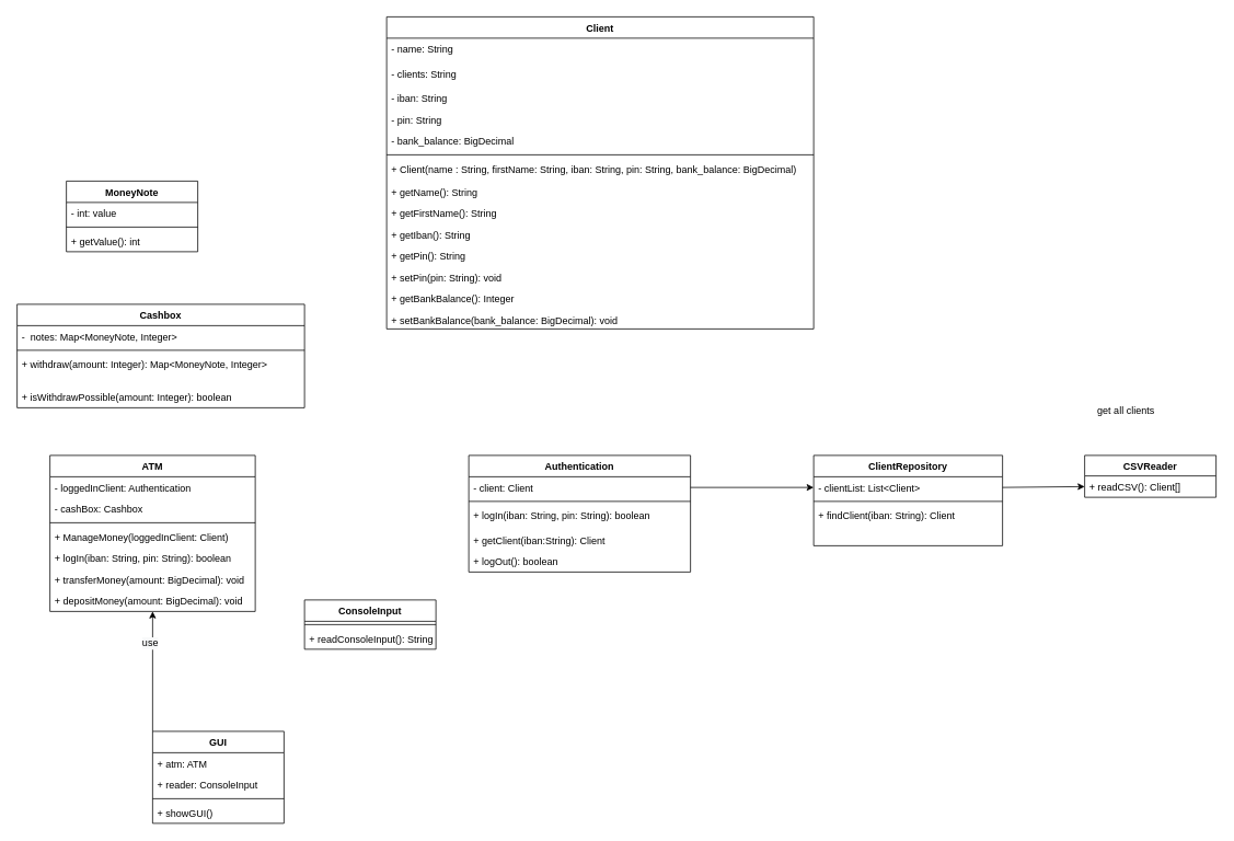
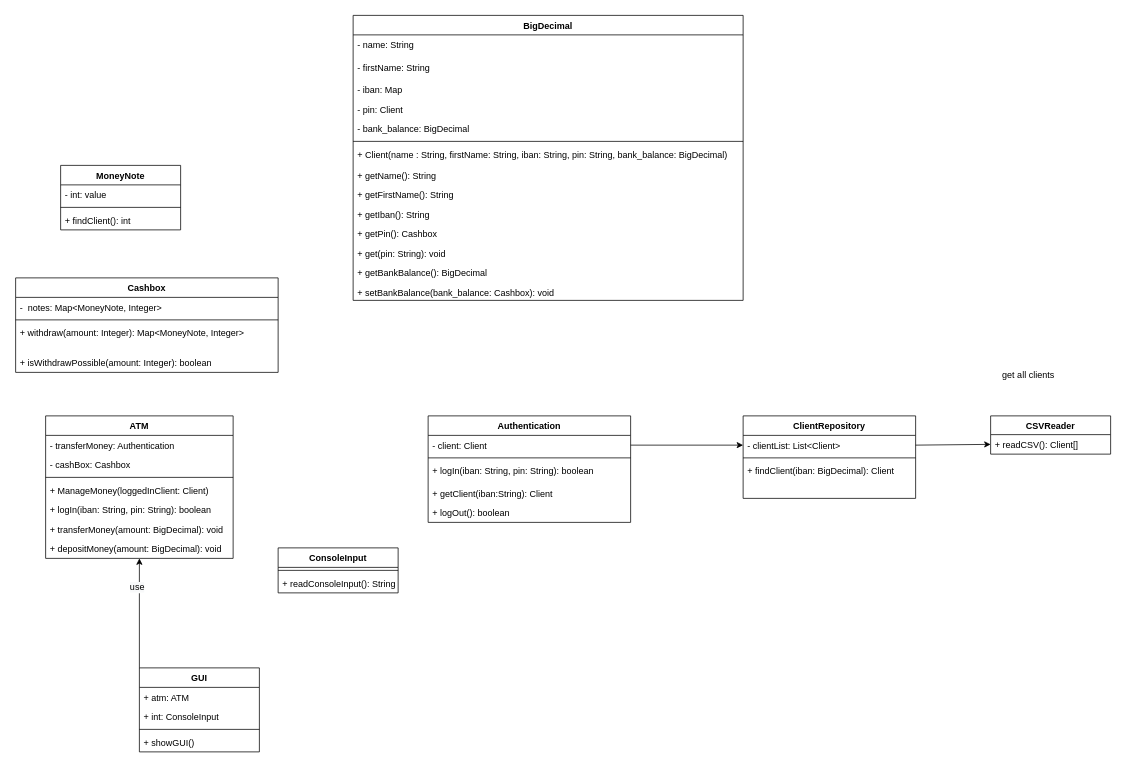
  <mxCell id="0" />
  <mxCell id="1" parent="0" />
- <mxCell id="2" value="Client" style="swimlane;fontStyle=1;align=center;verticalAlign=top;childLayout=stackLayout;horizontal=1;startSize=26;horizontalStack=0;resizeParent=1;resizeParentMax=0;resizeLast=0;collapsible=1;marginBottom=0;" parent="1" vertex="1"><mxGeometry x="470" y="20" width="520" height="380" as="geometry"><mxRectangle x="40" y="60" width="70" height="26" as="alternateBounds" /></mxGeometry></mxCell>
+ <mxCell id="2" value="BigDecimal" style="swimlane;fontStyle=1;align=center;verticalAlign=top;childLayout=stackLayout;horizontal=1;startSize=26;horizontalStack=0;resizeParent=1;resizeParentMax=0;resizeLast=0;collapsible=1;marginBottom=0;" parent="1" vertex="1"><mxGeometry x="470" y="20" width="520" height="380" as="geometry"><mxRectangle x="40" y="60" width="70" height="26" as="alternateBounds" /></mxGeometry></mxCell>
  <mxCell id="3" value="- name: String" style="text;strokeColor=none;fillColor=none;align=left;verticalAlign=top;spacingLeft=4;spacingRight=4;overflow=hidden;rotatable=0;points=[[0,0.5],[1,0.5]];portConstraint=eastwest;" parent="2" vertex="1"><mxGeometry y="26" width="520" height="30" as="geometry" /></mxCell>
- <mxCell id="4" value="- clients: String" style="text;strokeColor=none;fillColor=none;align=left;verticalAlign=top;spacingLeft=4;spacingRight=4;overflow=hidden;rotatable=0;points=[[0,0.5],[1,0.5]];portConstraint=eastwest;" parent="2" vertex="1"><mxGeometry y="56" width="520" height="30" as="geometry" /></mxCell>
- <mxCell id="5" value="- iban: String" style="text;strokeColor=none;fillColor=none;align=left;verticalAlign=top;spacingLeft=4;spacingRight=4;overflow=hidden;rotatable=0;points=[[0,0.5],[1,0.5]];portConstraint=eastwest;" parent="2" vertex="1"><mxGeometry y="86" width="520" height="26" as="geometry" /></mxCell>
- <mxCell id="6" value="- pin: String" style="text;strokeColor=none;fillColor=none;align=left;verticalAlign=top;spacingLeft=4;spacingRight=4;overflow=hidden;rotatable=0;points=[[0,0.5],[1,0.5]];portConstraint=eastwest;" parent="2" vertex="1"><mxGeometry y="112" width="520" height="26" as="geometry" /></mxCell>
+ <mxCell id="4" value="- firstName: String" style="text;strokeColor=none;fillColor=none;align=left;verticalAlign=top;spacingLeft=4;spacingRight=4;overflow=hidden;rotatable=0;points=[[0,0.5],[1,0.5]];portConstraint=eastwest;" parent="2" vertex="1"><mxGeometry y="56" width="520" height="30" as="geometry" /></mxCell>
+ <mxCell id="5" value="- iban: Map" style="text;strokeColor=none;fillColor=none;align=left;verticalAlign=top;spacingLeft=4;spacingRight=4;overflow=hidden;rotatable=0;points=[[0,0.5],[1,0.5]];portConstraint=eastwest;" parent="2" vertex="1"><mxGeometry y="86" width="520" height="26" as="geometry" /></mxCell>
+ <mxCell id="6" value="- pin: Client" style="text;strokeColor=none;fillColor=none;align=left;verticalAlign=top;spacingLeft=4;spacingRight=4;overflow=hidden;rotatable=0;points=[[0,0.5],[1,0.5]];portConstraint=eastwest;" parent="2" vertex="1"><mxGeometry y="112" width="520" height="26" as="geometry" /></mxCell>
  <mxCell id="7" value="- bank_balance: BigDecimal" style="text;strokeColor=none;fillColor=none;align=left;verticalAlign=top;spacingLeft=4;spacingRight=4;overflow=hidden;rotatable=0;points=[[0,0.5],[1,0.5]];portConstraint=eastwest;" parent="2" vertex="1"><mxGeometry y="138" width="520" height="26" as="geometry" /></mxCell>
  <mxCell id="8" value="" style="line;strokeWidth=1;fillColor=none;align=left;verticalAlign=middle;spacingTop=-1;spacingLeft=3;spacingRight=3;rotatable=0;labelPosition=right;points=[];portConstraint=eastwest;" parent="2" vertex="1"><mxGeometry y="164" width="520" height="8" as="geometry" /></mxCell>
  <mxCell id="9" value="+ Client(name : String, firstName: String, iban: String, pin: String, bank_balance: BigDecimal)" style="text;strokeColor=none;fillColor=none;align=left;verticalAlign=top;spacingLeft=4;spacingRight=4;overflow=hidden;rotatable=0;points=[[0,0.5],[1,0.5]];portConstraint=eastwest;" parent="2" vertex="1"><mxGeometry y="172" width="520" height="28" as="geometry" /></mxCell>
  <mxCell id="10" value="+ getName(): String" style="text;strokeColor=none;fillColor=none;align=left;verticalAlign=top;spacingLeft=4;spacingRight=4;overflow=hidden;rotatable=0;points=[[0,0.5],[1,0.5]];portConstraint=eastwest;" parent="2" vertex="1"><mxGeometry y="200" width="520" height="26" as="geometry" /></mxCell>
  <mxCell id="11" value="+ getFirstName(): String" style="text;strokeColor=none;fillColor=none;align=left;verticalAlign=top;spacingLeft=4;spacingRight=4;overflow=hidden;rotatable=0;points=[[0,0.5],[1,0.5]];portConstraint=eastwest;" parent="2" vertex="1"><mxGeometry y="226" width="520" height="26" as="geometry" /></mxCell>
  <mxCell id="12" value="+ getIban(): String" style="text;strokeColor=none;fillColor=none;align=left;verticalAlign=top;spacingLeft=4;spacingRight=4;overflow=hidden;rotatable=0;points=[[0,0.5],[1,0.5]];portConstraint=eastwest;" parent="2" vertex="1"><mxGeometry y="252" width="520" height="26" as="geometry" /></mxCell>
- <mxCell id="13" value="+ getPin(): String&#10;" style="text;strokeColor=none;fillColor=none;align=left;verticalAlign=top;spacingLeft=4;spacingRight=4;overflow=hidden;rotatable=0;points=[[0,0.5],[1,0.5]];portConstraint=eastwest;" parent="2" vertex="1"><mxGeometry y="278" width="520" height="26" as="geometry" /></mxCell>
- <mxCell id="14" value="+ setPin(pin: String): void " style="text;strokeColor=none;fillColor=none;align=left;verticalAlign=top;spacingLeft=4;spacingRight=4;overflow=hidden;rotatable=0;points=[[0,0.5],[1,0.5]];portConstraint=eastwest;" parent="2" vertex="1"><mxGeometry y="304" width="520" height="26" as="geometry" /></mxCell>
- <mxCell id="15" value="+ getBankBalance(): Integer" style="text;strokeColor=none;fillColor=none;align=left;verticalAlign=top;spacingLeft=4;spacingRight=4;overflow=hidden;rotatable=0;points=[[0,0.5],[1,0.5]];portConstraint=eastwest;" parent="2" vertex="1"><mxGeometry y="330" width="520" height="26" as="geometry" /></mxCell>
- <mxCell id="16" value="+ setBankBalance(bank_balance: BigDecimal): void" style="text;strokeColor=none;fillColor=none;align=left;verticalAlign=top;spacingLeft=4;spacingRight=4;overflow=hidden;rotatable=0;points=[[0,0.5],[1,0.5]];portConstraint=eastwest;" parent="2" vertex="1"><mxGeometry y="356" width="520" height="24" as="geometry" /></mxCell>
+ <mxCell id="13" value="+ getPin(): Cashbox&#10;" style="text;strokeColor=none;fillColor=none;align=left;verticalAlign=top;spacingLeft=4;spacingRight=4;overflow=hidden;rotatable=0;points=[[0,0.5],[1,0.5]];portConstraint=eastwest;" parent="2" vertex="1"><mxGeometry y="278" width="520" height="26" as="geometry" /></mxCell>
+ <mxCell id="14" value="+ get(pin: String): void " style="text;strokeColor=none;fillColor=none;align=left;verticalAlign=top;spacingLeft=4;spacingRight=4;overflow=hidden;rotatable=0;points=[[0,0.5],[1,0.5]];portConstraint=eastwest;" parent="2" vertex="1"><mxGeometry y="304" width="520" height="26" as="geometry" /></mxCell>
+ <mxCell id="15" value="+ getBankBalance(): BigDecimal" style="text;strokeColor=none;fillColor=none;align=left;verticalAlign=top;spacingLeft=4;spacingRight=4;overflow=hidden;rotatable=0;points=[[0,0.5],[1,0.5]];portConstraint=eastwest;" parent="2" vertex="1"><mxGeometry y="330" width="520" height="26" as="geometry" /></mxCell>
+ <mxCell id="16" value="+ setBankBalance(bank_balance: Cashbox): void" style="text;strokeColor=none;fillColor=none;align=left;verticalAlign=top;spacingLeft=4;spacingRight=4;overflow=hidden;rotatable=0;points=[[0,0.5],[1,0.5]];portConstraint=eastwest;" parent="2" vertex="1"><mxGeometry y="356" width="520" height="24" as="geometry" /></mxCell>
  <mxCell id="17" value="ConsoleInput" style="swimlane;fontStyle=1;align=center;verticalAlign=top;childLayout=stackLayout;horizontal=1;startSize=26;horizontalStack=0;resizeParent=1;resizeParentMax=0;resizeLast=0;collapsible=1;marginBottom=0;" parent="1" vertex="1"><mxGeometry x="370" y="730" width="160" height="60" as="geometry" /></mxCell>
  <mxCell id="18" value="" style="line;strokeWidth=1;fillColor=none;align=left;verticalAlign=middle;spacingTop=-1;spacingLeft=3;spacingRight=3;rotatable=0;labelPosition=right;points=[];portConstraint=eastwest;" parent="17" vertex="1"><mxGeometry y="26" width="160" height="8" as="geometry" /></mxCell>
  <mxCell id="19" value="+ readConsoleInput(): String" style="text;strokeColor=none;fillColor=none;align=left;verticalAlign=top;spacingLeft=4;spacingRight=4;overflow=hidden;rotatable=0;points=[[0,0.5],[1,0.5]];portConstraint=eastwest;" parent="17" vertex="1"><mxGeometry y="34" width="160" height="26" as="geometry" /></mxCell>
  <mxCell id="20" value="GUI" style="swimlane;fontStyle=1;align=center;verticalAlign=top;childLayout=stackLayout;horizontal=1;startSize=26;horizontalStack=0;resizeParent=1;resizeParentMax=0;resizeLast=0;collapsible=1;marginBottom=0;" parent="1" vertex="1"><mxGeometry x="185" y="890" width="160" height="112" as="geometry" /></mxCell>
  <mxCell id="21" value="+ atm: ATM" style="text;strokeColor=none;fillColor=none;align=left;verticalAlign=top;spacingLeft=4;spacingRight=4;overflow=hidden;rotatable=0;points=[[0,0.5],[1,0.5]];portConstraint=eastwest;" parent="20" vertex="1"><mxGeometry y="26" width="160" height="26" as="geometry" /></mxCell>
- <mxCell id="22" value="+ reader: ConsoleInput" style="text;strokeColor=none;fillColor=none;align=left;verticalAlign=top;spacingLeft=4;spacingRight=4;overflow=hidden;rotatable=0;points=[[0,0.5],[1,0.5]];portConstraint=eastwest;" parent="20" vertex="1"><mxGeometry y="52" width="160" height="26" as="geometry" /></mxCell>
+ <mxCell id="22" value="+ int: ConsoleInput" style="text;strokeColor=none;fillColor=none;align=left;verticalAlign=top;spacingLeft=4;spacingRight=4;overflow=hidden;rotatable=0;points=[[0,0.5],[1,0.5]];portConstraint=eastwest;" parent="20" vertex="1"><mxGeometry y="52" width="160" height="26" as="geometry" /></mxCell>
  <mxCell id="23" value="" style="line;strokeWidth=1;fillColor=none;align=left;verticalAlign=middle;spacingTop=-1;spacingLeft=3;spacingRight=3;rotatable=0;labelPosition=right;points=[];portConstraint=eastwest;" parent="20" vertex="1"><mxGeometry y="78" width="160" height="8" as="geometry" /></mxCell>
  <mxCell id="24" value="+ showGUI()" style="text;strokeColor=none;fillColor=none;align=left;verticalAlign=top;spacingLeft=4;spacingRight=4;overflow=hidden;rotatable=0;points=[[0,0.5],[1,0.5]];portConstraint=eastwest;" parent="20" vertex="1"><mxGeometry y="86" width="160" height="26" as="geometry" /></mxCell>
  <mxCell id="25" value="CSVReader&#10;" style="swimlane;fontStyle=1;align=center;verticalAlign=top;childLayout=stackLayout;horizontal=1;startSize=25;horizontalStack=0;resizeParent=1;resizeParentMax=0;resizeLast=0;collapsible=1;marginBottom=0;" parent="1" vertex="1"><mxGeometry x="1320" y="554" width="160" height="51" as="geometry" /></mxCell>
  <mxCell id="26" value="+ readCSV(): Client[]" style="text;strokeColor=none;fillColor=none;align=left;verticalAlign=top;spacingLeft=4;spacingRight=4;overflow=hidden;rotatable=0;points=[[0,0.5],[1,0.5]];portConstraint=eastwest;" parent="25" vertex="1"><mxGeometry y="25" width="160" height="26" as="geometry" /></mxCell>
  <mxCell id="27" value="Authentication" style="swimlane;fontStyle=1;align=center;verticalAlign=top;childLayout=stackLayout;horizontal=1;startSize=26;horizontalStack=0;resizeParent=1;resizeParentMax=0;resizeLast=0;collapsible=1;marginBottom=0;" parent="1" vertex="1"><mxGeometry x="570" y="554" width="270" height="142" as="geometry" /></mxCell>
  <mxCell id="28" value="- client: Client" style="text;strokeColor=none;fillColor=none;align=left;verticalAlign=top;spacingLeft=4;spacingRight=4;overflow=hidden;rotatable=0;points=[[0,0.5],[1,0.5]];portConstraint=eastwest;" parent="27" vertex="1"><mxGeometry y="26" width="270" height="26" as="geometry" /></mxCell>
  <mxCell id="29" value="" style="line;strokeWidth=1;fillColor=none;align=left;verticalAlign=middle;spacingTop=-1;spacingLeft=3;spacingRight=3;rotatable=0;labelPosition=right;points=[];portConstraint=eastwest;" parent="27" vertex="1"><mxGeometry y="52" width="270" height="8" as="geometry" /></mxCell>
  <mxCell id="30" value="+ logIn(iban: String, pin: String): boolean" style="text;strokeColor=none;fillColor=none;align=left;verticalAlign=top;spacingLeft=4;spacingRight=4;overflow=hidden;rotatable=0;points=[[0,0.5],[1,0.5]];portConstraint=eastwest;" parent="27" vertex="1"><mxGeometry y="60" width="270" height="30" as="geometry" /></mxCell>
  <mxCell id="31" value="+ getClient(iban:String): Client" style="text;strokeColor=none;fillColor=none;align=left;verticalAlign=top;spacingLeft=4;spacingRight=4;overflow=hidden;rotatable=0;points=[[0,0.5],[1,0.5]];portConstraint=eastwest;" parent="27" vertex="1"><mxGeometry y="90" width="270" height="26" as="geometry" /></mxCell>
  <mxCell id="32" value="+ logOut(): boolean" style="text;strokeColor=none;fillColor=none;align=left;verticalAlign=top;spacingLeft=4;spacingRight=4;overflow=hidden;rotatable=0;points=[[0,0.5],[1,0.5]];portConstraint=eastwest;" parent="27" vertex="1"><mxGeometry y="116" width="270" height="26" as="geometry" /></mxCell>
  <mxCell id="33" value="ATM" style="swimlane;fontStyle=1;align=center;verticalAlign=top;childLayout=stackLayout;horizontal=1;startSize=26;horizontalStack=0;resizeParent=1;resizeParentMax=0;resizeLast=0;collapsible=1;marginBottom=0;" parent="1" vertex="1"><mxGeometry x="60" y="554" width="250" height="190" as="geometry" /></mxCell>
- <mxCell id="34" value="- loggedInClient: Authentication" style="text;strokeColor=none;fillColor=none;align=left;verticalAlign=top;spacingLeft=4;spacingRight=4;overflow=hidden;rotatable=0;points=[[0,0.5],[1,0.5]];portConstraint=eastwest;" parent="33" vertex="1"><mxGeometry y="26" width="250" height="26" as="geometry" /></mxCell>
+ <mxCell id="34" value="- transferMoney: Authentication" style="text;strokeColor=none;fillColor=none;align=left;verticalAlign=top;spacingLeft=4;spacingRight=4;overflow=hidden;rotatable=0;points=[[0,0.5],[1,0.5]];portConstraint=eastwest;" parent="33" vertex="1"><mxGeometry y="26" width="250" height="26" as="geometry" /></mxCell>
  <mxCell id="35" value="- cashBox: Cashbox" style="text;strokeColor=none;fillColor=none;align=left;verticalAlign=top;spacingLeft=4;spacingRight=4;overflow=hidden;rotatable=0;points=[[0,0.5],[1,0.5]];portConstraint=eastwest;" parent="33" vertex="1"><mxGeometry y="52" width="250" height="26" as="geometry" /></mxCell>
  <mxCell id="36" value="" style="line;strokeWidth=1;fillColor=none;align=left;verticalAlign=middle;spacingTop=-1;spacingLeft=3;spacingRight=3;rotatable=0;labelPosition=right;points=[];portConstraint=eastwest;" parent="33" vertex="1"><mxGeometry y="78" width="250" height="8" as="geometry" /></mxCell>
  <mxCell id="37" value="+ ManageMoney(loggedInClient: Client)" style="text;strokeColor=none;fillColor=none;align=left;verticalAlign=top;spacingLeft=4;spacingRight=4;overflow=hidden;rotatable=0;points=[[0,0.5],[1,0.5]];portConstraint=eastwest;" parent="33" vertex="1"><mxGeometry y="86" width="250" height="26" as="geometry" /></mxCell>
  <mxCell id="38" value="+ logIn(iban: String, pin: String): boolean" style="text;strokeColor=none;fillColor=none;align=left;verticalAlign=top;spacingLeft=4;spacingRight=4;overflow=hidden;rotatable=0;points=[[0,0.5],[1,0.5]];portConstraint=eastwest;" vertex="1" parent="33"><mxGeometry y="112" width="250" height="26" as="geometry" /></mxCell>
  <mxCell id="39" value="+ transferMoney(amount: BigDecimal): void" style="text;strokeColor=none;fillColor=none;align=left;verticalAlign=top;spacingLeft=4;spacingRight=4;overflow=hidden;rotatable=0;points=[[0,0.5],[1,0.5]];portConstraint=eastwest;" parent="33" vertex="1"><mxGeometry y="138" width="250" height="26" as="geometry" /></mxCell>
  <mxCell id="40" value="+ depositMoney(amount: BigDecimal): void " style="text;strokeColor=none;fillColor=none;align=left;verticalAlign=top;spacingLeft=4;spacingRight=4;overflow=hidden;rotatable=0;points=[[0,0.5],[1,0.5]];portConstraint=eastwest;" parent="33" vertex="1"><mxGeometry y="164" width="250" height="26" as="geometry" /></mxCell>
  <mxCell id="41" style="edgeStyle=none;rounded=0;orthogonalLoop=1;jettySize=auto;html=1;entryX=0;entryY=0.5;entryDx=0;entryDy=0;" parent="1" source="28" target="43" edge="1"><mxGeometry relative="1" as="geometry"><mxPoint x="920" y="600" as="targetPoint" /></mxGeometry></mxCell>
  <mxCell id="42" value="ClientRepository" style="swimlane;fontStyle=1;align=center;verticalAlign=top;childLayout=stackLayout;horizontal=1;startSize=26;horizontalStack=0;resizeParent=1;resizeParentMax=0;resizeLast=0;collapsible=1;marginBottom=0;" parent="1" vertex="1"><mxGeometry x="990" y="554" width="230" height="110" as="geometry" /></mxCell>
  <mxCell id="43" value="- clientList: List&lt;Client&gt;" style="text;strokeColor=none;fillColor=none;align=left;verticalAlign=top;spacingLeft=4;spacingRight=4;overflow=hidden;rotatable=0;points=[[0,0.5],[1,0.5]];portConstraint=eastwest;" parent="42" vertex="1"><mxGeometry y="26" width="230" height="26" as="geometry" /></mxCell>
  <mxCell id="44" value="" style="line;strokeWidth=1;fillColor=none;align=left;verticalAlign=middle;spacingTop=-1;spacingLeft=3;spacingRight=3;rotatable=0;labelPosition=right;points=[];portConstraint=eastwest;" parent="42" vertex="1"><mxGeometry y="52" width="230" height="8" as="geometry" /></mxCell>
- <mxCell id="45" value="+ findClient(iban: String): Client" style="text;strokeColor=none;fillColor=none;align=left;verticalAlign=top;spacingLeft=4;spacingRight=4;overflow=hidden;rotatable=0;points=[[0,0.5],[1,0.5]];portConstraint=eastwest;" parent="42" vertex="1"><mxGeometry y="60" width="230" height="50" as="geometry" /></mxCell>
+ <mxCell id="45" value="+ findClient(iban: BigDecimal): Client" style="text;strokeColor=none;fillColor=none;align=left;verticalAlign=top;spacingLeft=4;spacingRight=4;overflow=hidden;rotatable=0;points=[[0,0.5],[1,0.5]];portConstraint=eastwest;" parent="42" vertex="1"><mxGeometry y="60" width="230" height="50" as="geometry" /></mxCell>
  <mxCell id="46" style="edgeStyle=none;rounded=0;orthogonalLoop=1;jettySize=auto;html=1;exitX=1;exitY=0.5;exitDx=0;exitDy=0;entryX=0;entryY=0.5;entryDx=0;entryDy=0;" parent="1" source="43" target="26" edge="1"><mxGeometry relative="1" as="geometry" /></mxCell>
  <mxCell id="47" value="get all clients" style="text;html=1;align=center;verticalAlign=middle;resizable=0;points=[];;autosize=1;" parent="1" vertex="1"><mxGeometry x="1330" y="489.5" width="80" height="20" as="geometry" /></mxCell>
  <mxCell id="48" style="edgeStyle=none;rounded=0;orthogonalLoop=1;jettySize=auto;html=1;entryX=0.5;entryY=1;entryDx=0;entryDy=0;" parent="1" edge="1" target="33"><mxGeometry relative="1" as="geometry"><mxPoint x="190" y="770" as="targetPoint" /><mxPoint x="185" y="890" as="sourcePoint" /><Array as="points" /></mxGeometry></mxCell>
  <mxCell id="49" value="&lt;span style=&quot;background-color: rgb(248 , 249 , 250)&quot;&gt;use&lt;/span&gt;" style="text;html=1;align=center;verticalAlign=middle;resizable=0;points=[];;labelBackgroundColor=#ffffff;" parent="48" vertex="1" connectable="0"><mxGeometry x="0.483" y="4" relative="1" as="geometry"><mxPoint as="offset" /></mxGeometry></mxCell>
  <mxCell id="50" value="Cashbox" style="swimlane;fontStyle=1;align=center;verticalAlign=top;childLayout=stackLayout;horizontal=1;startSize=26;horizontalStack=0;resizeParent=1;resizeParentMax=0;resizeLast=0;collapsible=1;marginBottom=0;" parent="1" vertex="1"><mxGeometry x="20" y="370" width="350" height="126" as="geometry" /></mxCell>
  <mxCell id="51" value="-  notes: Map&lt;MoneyNote, Integer&gt;" style="text;strokeColor=none;fillColor=none;align=left;verticalAlign=top;spacingLeft=4;spacingRight=4;overflow=hidden;rotatable=0;points=[[0,0.5],[1,0.5]];portConstraint=eastwest;" parent="50" vertex="1"><mxGeometry y="26" width="350" height="26" as="geometry" /></mxCell>
  <mxCell id="52" value="" style="line;strokeWidth=1;fillColor=none;align=left;verticalAlign=middle;spacingTop=-1;spacingLeft=3;spacingRight=3;rotatable=0;labelPosition=right;points=[];portConstraint=eastwest;" parent="50" vertex="1"><mxGeometry y="52" width="350" height="8" as="geometry" /></mxCell>
  <mxCell id="53" value="+ withdraw(amount: Integer): Map&lt;MoneyNote, Integer&gt;" style="text;strokeColor=none;fillColor=none;align=left;verticalAlign=top;spacingLeft=4;spacingRight=4;overflow=hidden;rotatable=0;points=[[0,0.5],[1,0.5]];portConstraint=eastwest;" parent="50" vertex="1"><mxGeometry y="60" width="350" height="40" as="geometry" /></mxCell>
  <mxCell id="54" value="+ isWithdrawPossible(amount: Integer): boolean" style="text;strokeColor=none;fillColor=none;align=left;verticalAlign=top;spacingLeft=4;spacingRight=4;overflow=hidden;rotatable=0;points=[[0,0.5],[1,0.5]];portConstraint=eastwest;" parent="50" vertex="1"><mxGeometry y="100" width="350" height="26" as="geometry" /></mxCell>
  <mxCell id="55" value="MoneyNote" style="swimlane;fontStyle=1;align=center;verticalAlign=top;childLayout=stackLayout;horizontal=1;startSize=26;horizontalStack=0;resizeParent=1;resizeParentMax=0;resizeLast=0;collapsible=1;marginBottom=0;" parent="1" vertex="1"><mxGeometry x="80" y="220" width="160" height="86" as="geometry" /></mxCell>
  <mxCell id="56" value="- int: value" style="text;strokeColor=none;fillColor=none;align=left;verticalAlign=top;spacingLeft=4;spacingRight=4;overflow=hidden;rotatable=0;points=[[0,0.5],[1,0.5]];portConstraint=eastwest;" parent="55" vertex="1"><mxGeometry y="26" width="160" height="26" as="geometry" /></mxCell>
  <mxCell id="57" value="" style="line;strokeWidth=1;fillColor=none;align=left;verticalAlign=middle;spacingTop=-1;spacingLeft=3;spacingRight=3;rotatable=0;labelPosition=right;points=[];portConstraint=eastwest;" parent="55" vertex="1"><mxGeometry y="52" width="160" height="8" as="geometry" /></mxCell>
- <mxCell id="58" value="+ getValue(): int" style="text;strokeColor=none;fillColor=none;align=left;verticalAlign=top;spacingLeft=4;spacingRight=4;overflow=hidden;rotatable=0;points=[[0,0.5],[1,0.5]];portConstraint=eastwest;" parent="55" vertex="1"><mxGeometry y="60" width="160" height="26" as="geometry" /></mxCell>
+ <mxCell id="58" value="+ findClient(): int" style="text;strokeColor=none;fillColor=none;align=left;verticalAlign=top;spacingLeft=4;spacingRight=4;overflow=hidden;rotatable=0;points=[[0,0.5],[1,0.5]];portConstraint=eastwest;" parent="55" vertex="1"><mxGeometry y="60" width="160" height="26" as="geometry" /></mxCell>
